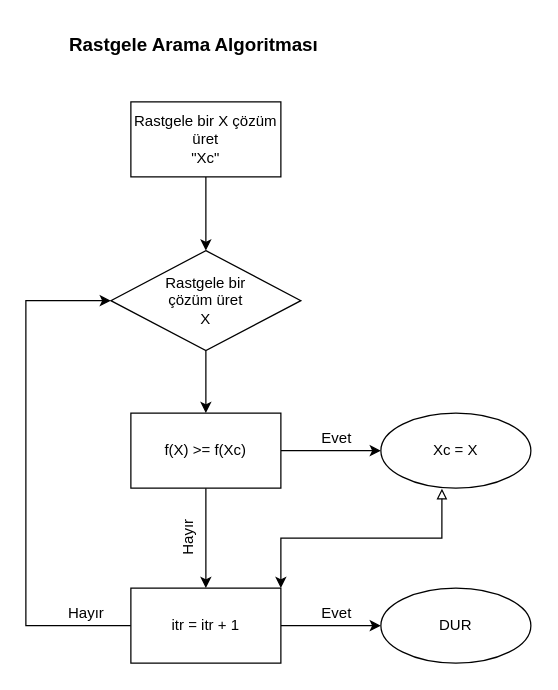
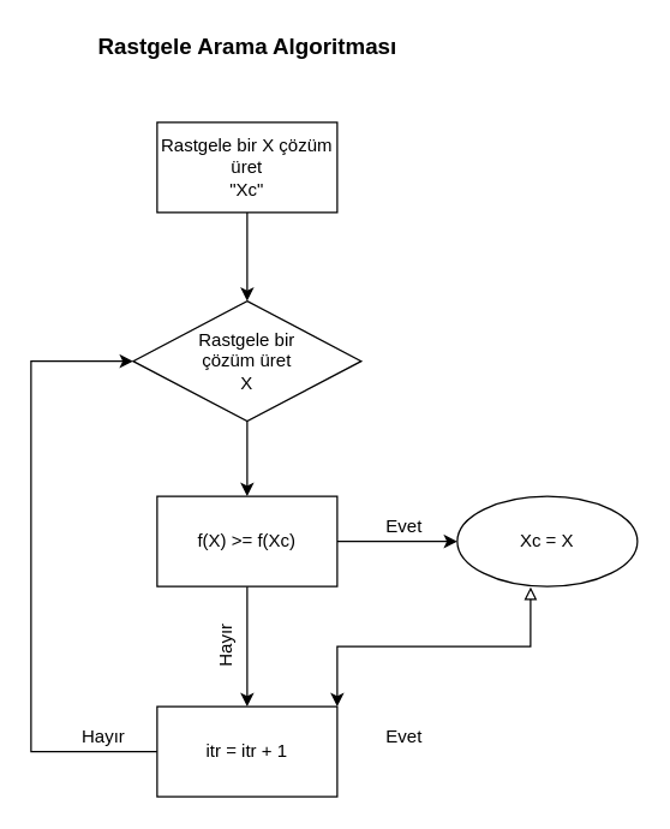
  <mxCell id="0" />
  <mxCell id="1" parent="0" />
  <mxCell id="2" style="edgeStyle=orthogonalEdgeStyle;rounded=0;orthogonalLoop=1;jettySize=auto;html=1;endArrow=classic;endFill=1;" edge="1" parent="1" source="3" target="5"><mxGeometry relative="1" as="geometry" /></mxCell>
  <mxCell id="3" value="Rastgele bir X çözüm üret&lt;br&gt;&quot;Xc&quot;" style="rounded=0;whiteSpace=wrap;html=1;" vertex="1" parent="1"><mxGeometry x="104" y="81" width="120" height="60" as="geometry" /></mxCell>
  <mxCell id="4" value="" style="edgeStyle=orthogonalEdgeStyle;rounded=0;orthogonalLoop=1;jettySize=auto;html=1;endArrow=classic;endFill=1;" edge="1" parent="1" source="5" target="8"><mxGeometry relative="1" as="geometry" /></mxCell>
  <mxCell id="5" value="Rastgele bir &lt;br&gt;çözüm üret&lt;br&gt;X" style="rhombus;whiteSpace=wrap;html=1;" vertex="1" parent="1"><mxGeometry x="88" y="200" width="152" height="80" as="geometry" /></mxCell>
  <mxCell id="6" value="" style="edgeStyle=orthogonalEdgeStyle;rounded=0;orthogonalLoop=1;jettySize=auto;html=1;endArrow=classic;endFill=1;" edge="1" parent="1" source="8" target="10"><mxGeometry relative="1" as="geometry" /></mxCell>
  <mxCell id="7" value="" style="edgeStyle=orthogonalEdgeStyle;rounded=0;orthogonalLoop=1;jettySize=auto;html=1;endArrow=classic;endFill=1;" edge="1" parent="1" source="8" target="14"><mxGeometry relative="1" as="geometry" /></mxCell>
  <mxCell id="8" value="f(X) &amp;gt;= f(Xc)" style="rounded=0;whiteSpace=wrap;html=1;" vertex="1" parent="1"><mxGeometry x="104" y="330" width="120" height="60" as="geometry" /></mxCell>
  <mxCell id="9" style="edgeStyle=orthogonalEdgeStyle;rounded=0;orthogonalLoop=1;jettySize=auto;html=1;endArrow=block;endFill=0;entryX=0.407;entryY=1.007;entryDx=0;entryDy=0;entryPerimeter=0;exitX=1;exitY=0;exitDx=0;exitDy=0;startArrow=classic;startFill=1;" edge="1" parent="1" source="14" target="10"><mxGeometry relative="1" as="geometry"><mxPoint x="364" y="430" as="targetPoint" /><mxPoint x="300" y="430" as="sourcePoint" /></mxGeometry></mxCell>
  <mxCell id="10" value="Xc = X" style="ellipse;whiteSpace=wrap;html=1;rounded=0;" vertex="1" parent="1"><mxGeometry x="304" y="330" width="120" height="60" as="geometry" /></mxCell>
  <mxCell id="11" value="Evet&amp;nbsp;" style="text;html=1;align=center;verticalAlign=middle;resizable=0;points=[];autosize=1;strokeColor=none;fillColor=none;" vertex="1" parent="1"><mxGeometry x="250" y="480" width="40" height="20" as="geometry" /></mxCell>
- <mxCell id="12" value="" style="edgeStyle=orthogonalEdgeStyle;rounded=0;orthogonalLoop=1;jettySize=auto;html=1;endArrow=classic;endFill=1;" edge="1" parent="1" source="14" target="15"><mxGeometry relative="1" as="geometry" /></mxCell>
  <mxCell id="13" value="" style="edgeStyle=orthogonalEdgeStyle;rounded=0;orthogonalLoop=1;jettySize=auto;html=1;endArrow=classic;endFill=1;entryX=0;entryY=0.5;entryDx=0;entryDy=0;" edge="1" parent="1" source="14" target="5"><mxGeometry relative="1" as="geometry"><mxPoint x="24" y="240" as="targetPoint" /><Array as="points"><mxPoint x="20" y="500" /><mxPoint x="20" y="240" /></Array></mxGeometry></mxCell>
  <mxCell id="14" value="itr = itr + 1" style="whiteSpace=wrap;html=1;rounded=0;" vertex="1" parent="1"><mxGeometry x="104" y="470" width="120" height="60" as="geometry" /></mxCell>
- <mxCell id="15" value="DUR" style="ellipse;whiteSpace=wrap;html=1;rounded=0;" vertex="1" parent="1"><mxGeometry x="304" y="470" width="120" height="60" as="geometry" /></mxCell>
  <mxCell id="16" value="Evet&amp;nbsp;" style="text;html=1;align=center;verticalAlign=middle;resizable=0;points=[];autosize=1;strokeColor=none;fillColor=none;" vertex="1" parent="1"><mxGeometry x="250" y="340" width="40" height="20" as="geometry" /></mxCell>
  <mxCell id="17" value="Hayır" style="text;html=1;align=center;verticalAlign=middle;resizable=0;points=[];autosize=1;strokeColor=none;fillColor=none;" vertex="1" parent="1"><mxGeometry x="48" y="480" width="40" height="20" as="geometry" /></mxCell>
  <mxCell id="18" value="Hayır" style="text;html=1;align=center;verticalAlign=middle;resizable=0;points=[];autosize=1;strokeColor=none;fillColor=none;rotation=-90;" vertex="1" parent="1"><mxGeometry x="130" y="420" width="40" height="20" as="geometry" /></mxCell>
- <mxCell id="19" value="&lt;font style=&quot;font-size: 15px&quot;&gt;&lt;b&gt;Rastgele Arama Algoritması&lt;/b&gt;&lt;/font&gt;" style="text;html=1;align=center;verticalAlign=middle;resizable=0;points=[];autosize=1;strokeColor=none;fillColor=none;" vertex="1" parent="1"><mxGeometry x="49" y="25" width="210" height="20" as="geometry" /></mxCell>
+ <mxCell id="19" value="&lt;font style=&quot;font-size: 15px&quot;&gt;&lt;b&gt;Rastgele Arama Algoritması&lt;/b&gt;&lt;/font&gt;" style="text;html=1;align=center;verticalAlign=middle;resizable=0;points=[];autosize=1;strokeColor=none;fillColor=none;" vertex="1" parent="1"><mxGeometry x="59" y="20" width="210" height="20" as="geometry" /></mxCell>
